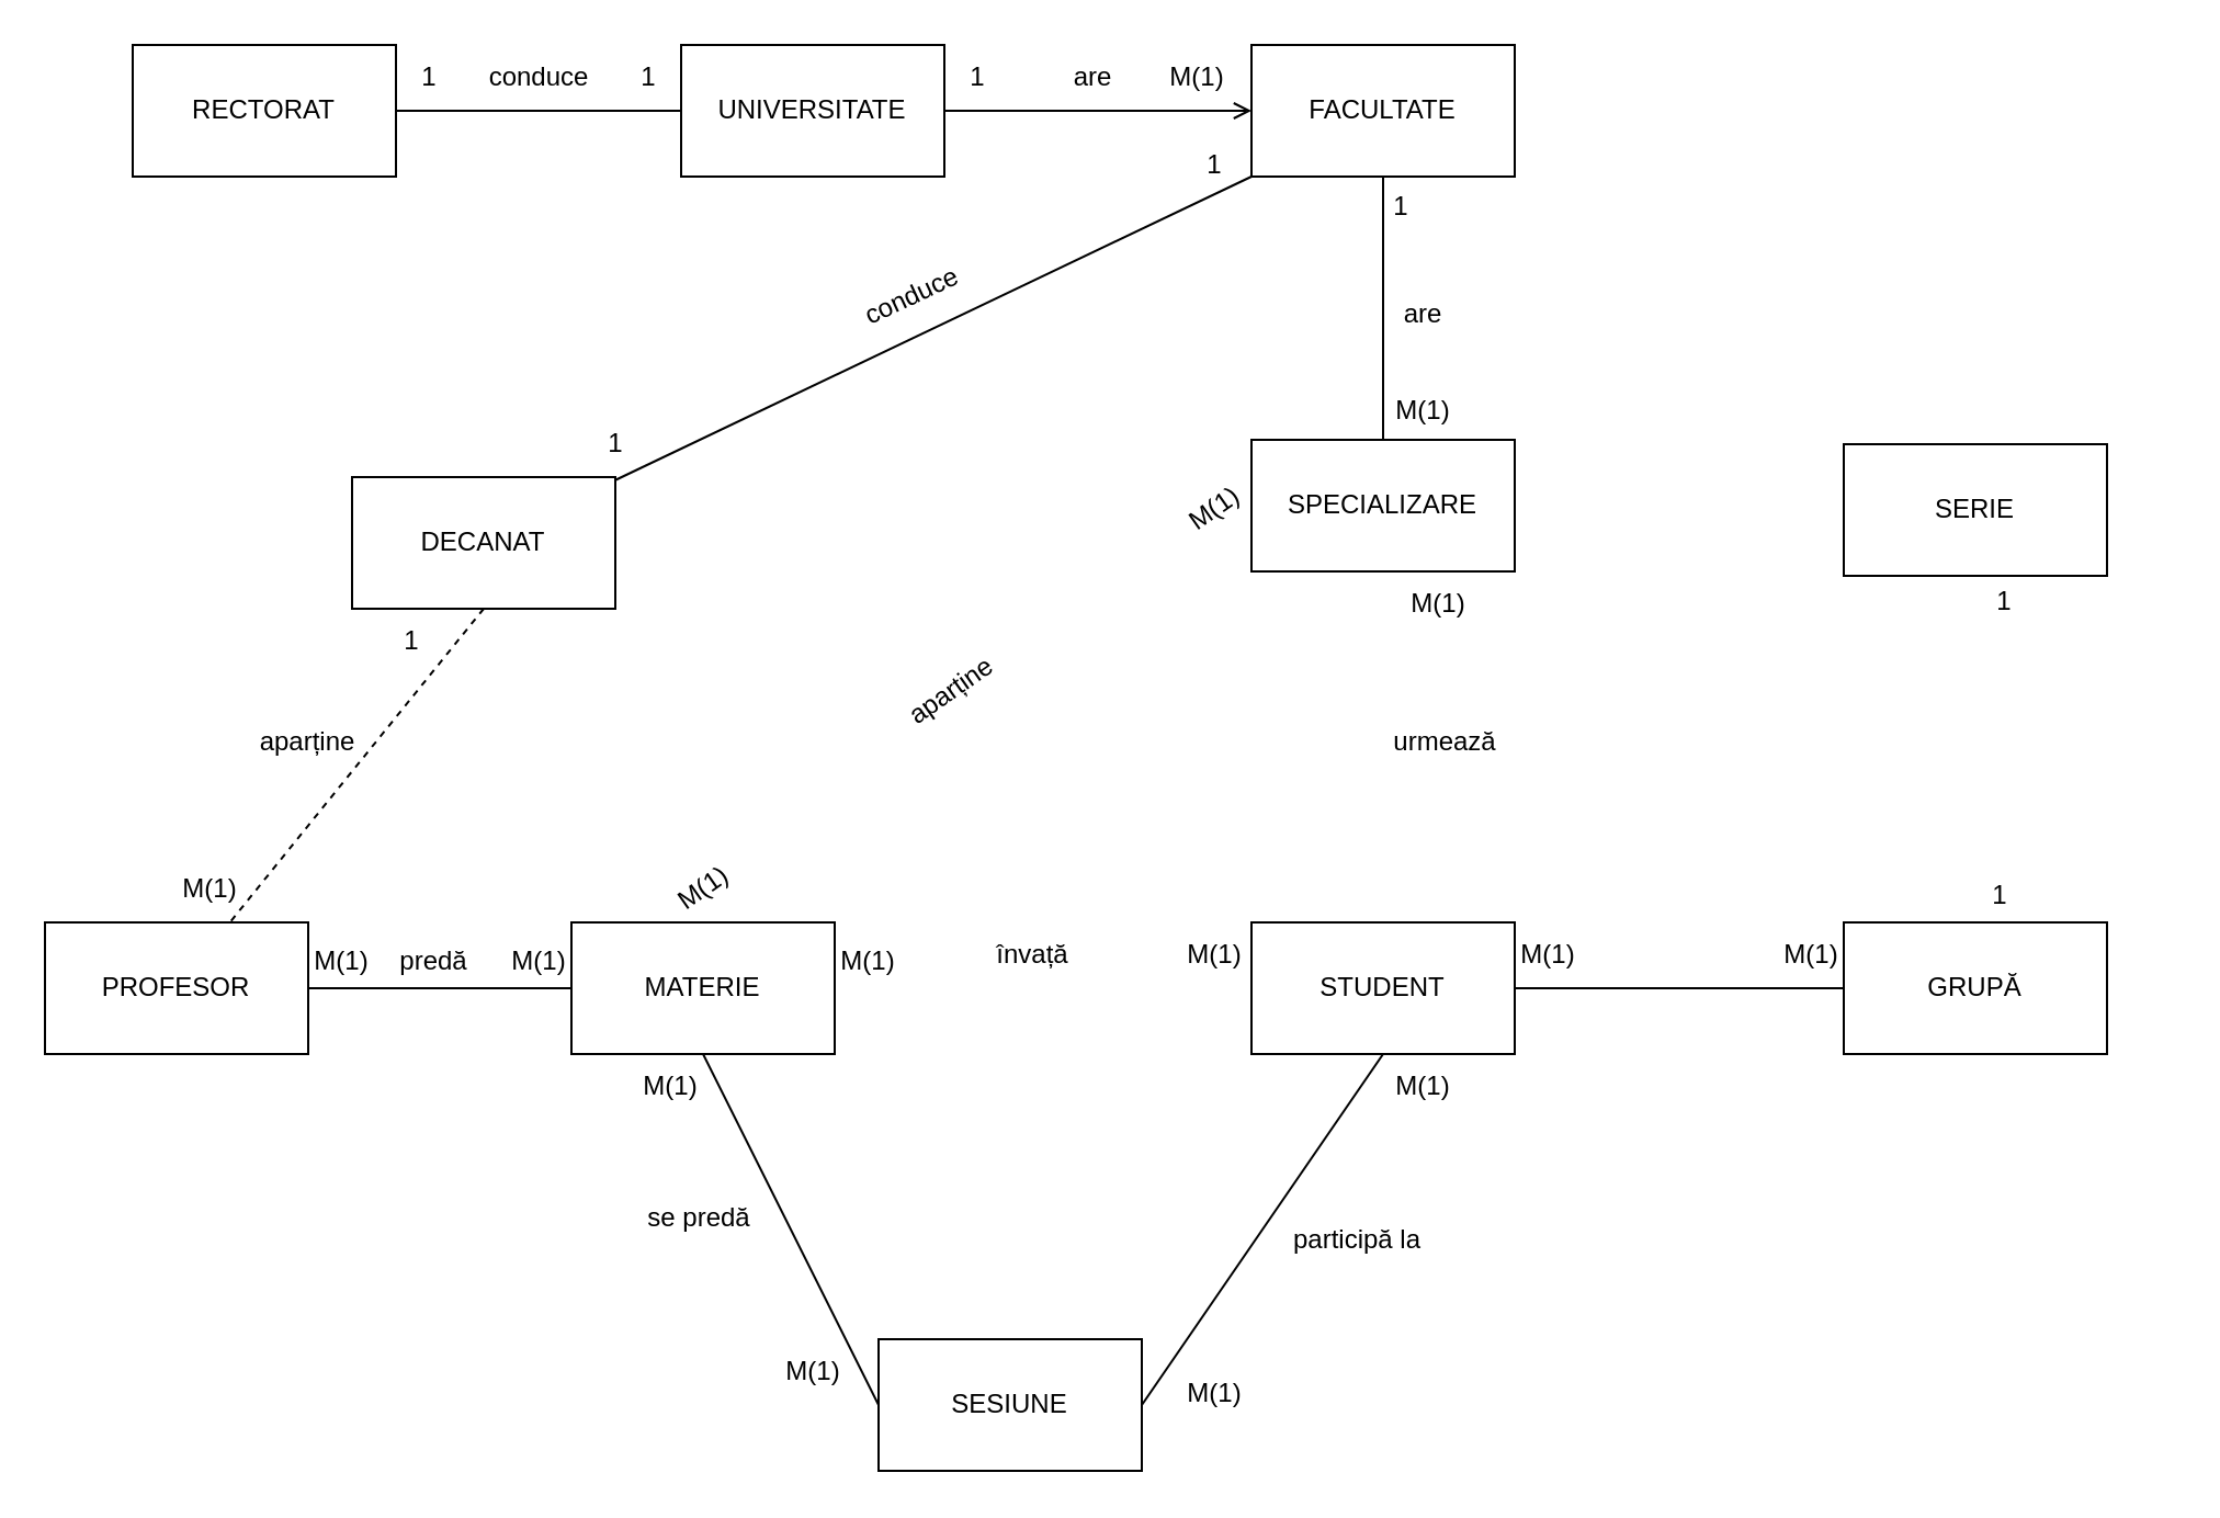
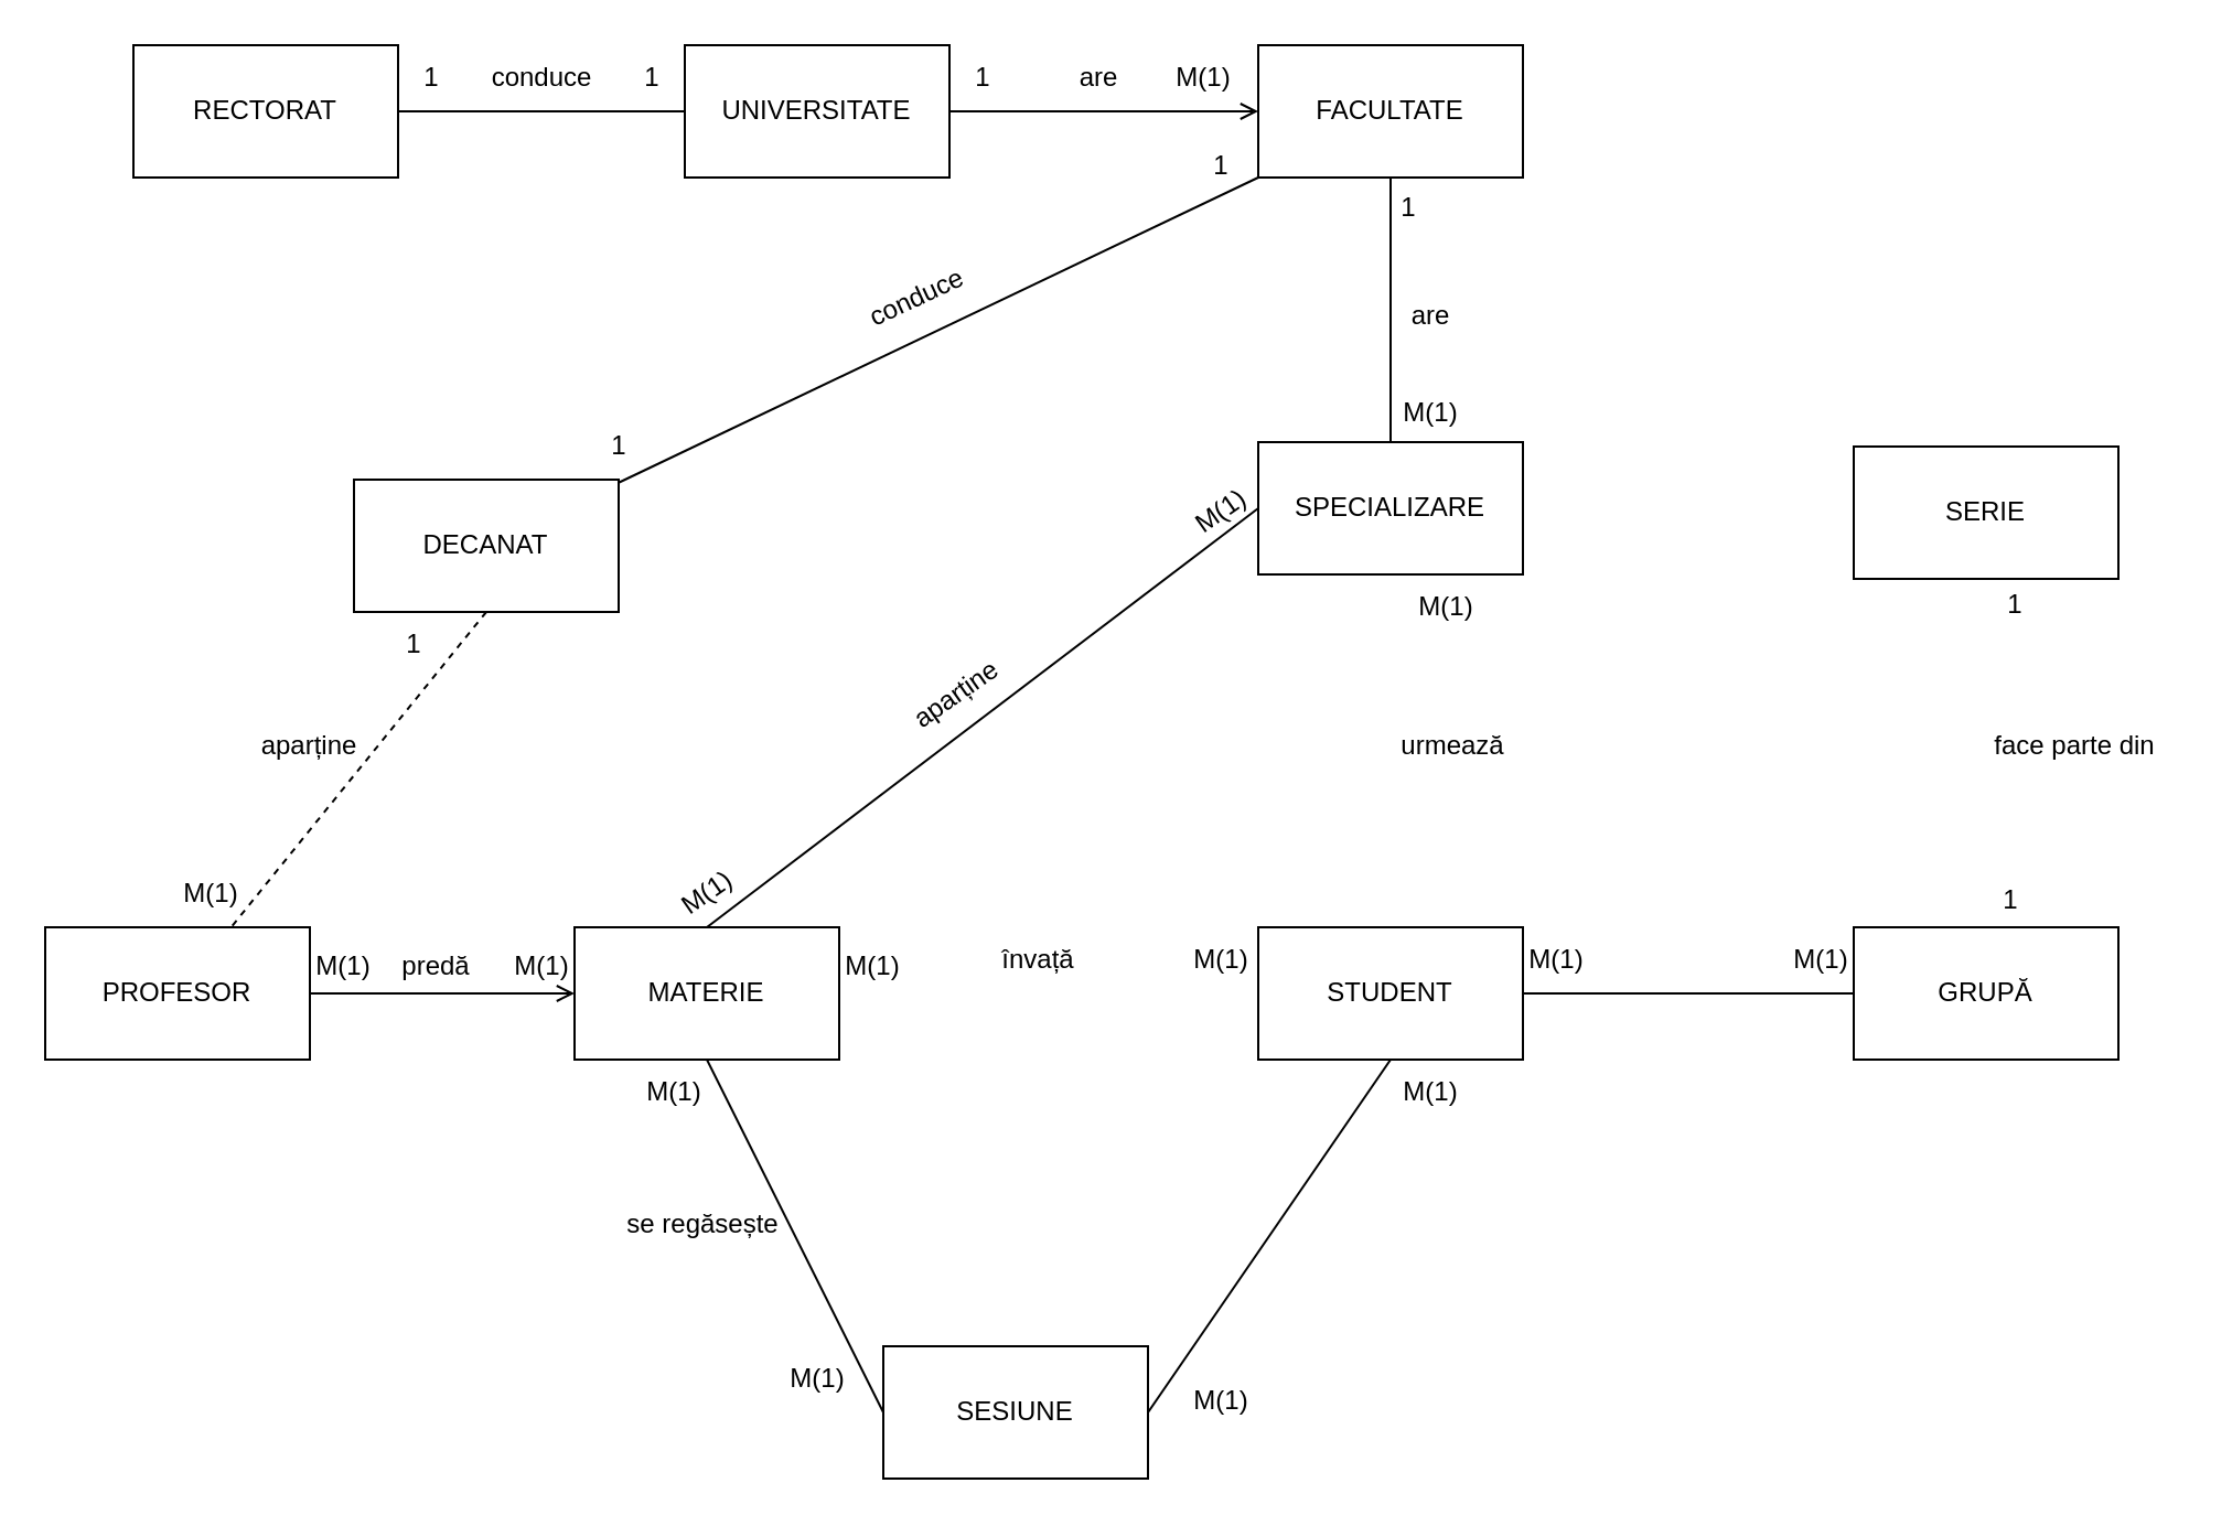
  <mxCell id="0" />
  <mxCell id="1" parent="0" />
  <mxCell id="2" style="edgeStyle=orthogonalEdgeStyle;rounded=0;orthogonalLoop=1;jettySize=auto;html=1;exitX=1;exitY=0.5;exitDx=0;exitDy=0;endArrow=none;endFill=0;" edge="1" parent="1" source="3"><mxGeometry relative="1" as="geometry"><mxPoint x="310" y="50" as="targetPoint" /></mxGeometry></mxCell>
  <mxCell id="3" value="RECTORAT" style="rounded=0;whiteSpace=wrap;html=1;" vertex="1" parent="1"><mxGeometry x="60" y="20" width="120" height="60" as="geometry" /></mxCell>
  <mxCell id="4" style="edgeStyle=orthogonalEdgeStyle;rounded=0;orthogonalLoop=1;jettySize=auto;html=1;exitX=1;exitY=0.5;exitDx=0;exitDy=0;endArrow=open;endFill=0;entryX=0;entryY=0.5;entryDx=0;entryDy=0;" edge="1" parent="1" source="5" target="13"><mxGeometry relative="1" as="geometry"><mxPoint x="640" y="50.103" as="targetPoint" /></mxGeometry></mxCell>
  <mxCell id="5" value="UNIVERSITATE" style="rounded=0;whiteSpace=wrap;html=1;" vertex="1" parent="1"><mxGeometry x="310" y="20" width="120" height="60" as="geometry" /></mxCell>
  <mxCell id="6" value="1" style="text;html=1;align=center;verticalAlign=middle;resizable=0;points=[];autosize=1;strokeColor=none;fillColor=none;" vertex="1" parent="1"><mxGeometry x="180" y="20" width="30" height="30" as="geometry" /></mxCell>
  <mxCell id="7" value="1" style="text;html=1;align=center;verticalAlign=middle;resizable=0;points=[];autosize=1;strokeColor=none;fillColor=none;" vertex="1" parent="1"><mxGeometry x="280" y="20" width="30" height="30" as="geometry" /></mxCell>
  <mxCell id="8" value="conduce&lt;br&gt;" style="text;html=1;align=center;verticalAlign=middle;resizable=0;points=[];autosize=1;strokeColor=none;fillColor=none;" vertex="1" parent="1"><mxGeometry x="210" y="20" width="70" height="30" as="geometry" /></mxCell>
  <mxCell id="9" value="1" style="text;html=1;align=center;verticalAlign=middle;resizable=0;points=[];autosize=1;strokeColor=none;fillColor=none;" vertex="1" parent="1"><mxGeometry x="430" y="20" width="30" height="30" as="geometry" /></mxCell>
  <mxCell id="10" value="M(1)" style="text;html=1;align=center;verticalAlign=middle;resizable=0;points=[];autosize=1;strokeColor=none;fillColor=none;" vertex="1" parent="1"><mxGeometry x="520" y="20" width="50" height="30" as="geometry" /></mxCell>
  <mxCell id="11" value="are" style="text;strokeColor=none;align=center;fillColor=none;html=1;verticalAlign=middle;whiteSpace=wrap;rounded=0;" vertex="1" parent="1"><mxGeometry x="468" y="20" width="60" height="30" as="geometry" /></mxCell>
  <mxCell id="12" style="edgeStyle=orthogonalEdgeStyle;rounded=0;orthogonalLoop=1;jettySize=auto;html=1;exitX=0.5;exitY=1;exitDx=0;exitDy=0;entryX=0.5;entryY=0;entryDx=0;entryDy=0;endArrow=none;endFill=0;" edge="1" parent="1" source="13" target="14"><mxGeometry relative="1" as="geometry" /></mxCell>
  <mxCell id="13" value="FACULTATE" style="rounded=0;whiteSpace=wrap;html=1;" vertex="1" parent="1"><mxGeometry x="570" y="20" width="120" height="60" as="geometry" /></mxCell>
  <mxCell id="14" value="SPECIALIZARE" style="rounded=0;whiteSpace=wrap;html=1;" vertex="1" parent="1"><mxGeometry x="570" y="200" width="120" height="60" as="geometry" /></mxCell>
  <mxCell id="15" value="1" style="text;html=1;align=center;verticalAlign=middle;resizable=0;points=[];autosize=1;strokeColor=none;fillColor=none;" vertex="1" parent="1"><mxGeometry x="623" y="79" width="30" height="30" as="geometry" /></mxCell>
  <mxCell id="16" value="M(1)" style="text;html=1;align=center;verticalAlign=middle;resizable=0;points=[];autosize=1;strokeColor=none;fillColor=none;" vertex="1" parent="1"><mxGeometry x="623" y="172" width="50" height="30" as="geometry" /></mxCell>
  <mxCell id="17" value="are" style="text;html=1;align=center;verticalAlign=middle;resizable=0;points=[];autosize=1;strokeColor=none;fillColor=none;" vertex="1" parent="1"><mxGeometry x="628" y="128" width="40" height="30" as="geometry" /></mxCell>
  <mxCell id="18" value="M(1)" style="text;html=1;align=center;verticalAlign=middle;resizable=0;points=[];autosize=1;strokeColor=none;fillColor=none;" vertex="1" parent="1"><mxGeometry x="630" y="260" width="50" height="30" as="geometry" /></mxCell>
  <mxCell id="19" style="edgeStyle=orthogonalEdgeStyle;rounded=0;orthogonalLoop=1;jettySize=auto;html=1;exitX=1;exitY=0.5;exitDx=0;exitDy=0;entryX=0;entryY=0.5;entryDx=0;entryDy=0;endArrow=none;endFill=0;" edge="1" parent="1" source="21" target="23"><mxGeometry relative="1" as="geometry" /></mxCell>
  <mxCell id="20" style="rounded=0;orthogonalLoop=1;jettySize=auto;html=1;exitX=0.5;exitY=1;exitDx=0;exitDy=0;entryX=1;entryY=0.5;entryDx=0;entryDy=0;endArrow=none;endFill=0;" edge="1" parent="1" source="21" target="39"><mxGeometry relative="1" as="geometry" /></mxCell>
  <mxCell id="21" value="STUDENT" style="rounded=0;whiteSpace=wrap;html=1;" vertex="1" parent="1"><mxGeometry x="570" y="420" width="120" height="60" as="geometry" /></mxCell>
  <mxCell id="22" value="urmează" style="text;html=1;align=center;verticalAlign=middle;resizable=0;points=[];autosize=1;strokeColor=none;fillColor=none;" vertex="1" parent="1"><mxGeometry x="623" y="323" width="70" height="30" as="geometry" /></mxCell>
  <mxCell id="23" value="GRUPĂ" style="rounded=0;whiteSpace=wrap;html=1;" vertex="1" parent="1"><mxGeometry x="840" y="420" width="120" height="60" as="geometry" /></mxCell>
  <mxCell id="24" value="M(1)" style="text;html=1;align=center;verticalAlign=middle;resizable=0;points=[];autosize=1;strokeColor=none;fillColor=none;" vertex="1" parent="1"><mxGeometry x="680" y="420" width="50" height="30" as="geometry" /></mxCell>
  <mxCell id="25" value="M(1)" style="text;html=1;align=center;verticalAlign=middle;resizable=0;points=[];autosize=1;strokeColor=none;fillColor=none;" vertex="1" parent="1"><mxGeometry x="800" y="420" width="50" height="30" as="geometry" /></mxCell>
  <mxCell id="26" value="SERIE" style="rounded=0;whiteSpace=wrap;html=1;" vertex="1" parent="1"><mxGeometry x="840" y="202" width="120" height="60" as="geometry" /></mxCell>
  <mxCell id="27" value="1" style="text;html=1;align=center;verticalAlign=middle;resizable=0;points=[];autosize=1;strokeColor=none;fillColor=none;" vertex="1" parent="1"><mxGeometry x="898" y="259" width="30" height="30" as="geometry" /></mxCell>
  <mxCell id="28" value="1" style="text;html=1;align=center;verticalAlign=middle;resizable=0;points=[];autosize=1;strokeColor=none;fillColor=none;" vertex="1" parent="1"><mxGeometry x="896" y="393" width="30" height="30" as="geometry" /></mxCell>
+ <mxCell id="29" value="face parte din" style="text;html=1;align=center;verticalAlign=middle;resizable=0;points=[];autosize=1;strokeColor=none;fillColor=none;" vertex="1" parent="1"><mxGeometry x="890" y="323" width="100" height="30" as="geometry" /></mxCell>
+ <mxCell id="30" style="rounded=0;orthogonalLoop=1;jettySize=auto;html=1;exitX=0.5;exitY=0;exitDx=0;exitDy=0;entryX=0;entryY=0.5;entryDx=0;entryDy=0;endArrow=none;endFill=0;" edge="1" parent="1" source="32" target="14"><mxGeometry relative="1" as="geometry" /></mxCell>
  <mxCell id="31" style="rounded=0;orthogonalLoop=1;jettySize=auto;html=1;exitX=0.5;exitY=1;exitDx=0;exitDy=0;entryX=0;entryY=0.5;entryDx=0;entryDy=0;endArrow=none;endFill=0;" edge="1" parent="1" source="32" target="39"><mxGeometry relative="1" as="geometry" /></mxCell>
  <mxCell id="32" value="MATERIE" style="rounded=0;whiteSpace=wrap;html=1;" vertex="1" parent="1"><mxGeometry x="260" y="420" width="120" height="60" as="geometry" /></mxCell>
  <mxCell id="33" value="M(1)" style="text;html=1;align=center;verticalAlign=middle;resizable=0;points=[];autosize=1;strokeColor=none;fillColor=none;" vertex="1" parent="1"><mxGeometry x="528" y="420" width="50" height="30" as="geometry" /></mxCell>
  <mxCell id="34" value="M(1)" style="text;html=1;align=center;verticalAlign=middle;resizable=0;points=[];autosize=1;strokeColor=none;fillColor=none;" vertex="1" parent="1"><mxGeometry x="370" y="423" width="50" height="30" as="geometry" /></mxCell>
  <mxCell id="35" value="învață" style="text;html=1;align=center;verticalAlign=middle;resizable=0;points=[];autosize=1;strokeColor=none;fillColor=none;" vertex="1" parent="1"><mxGeometry x="440" y="420" width="60" height="30" as="geometry" /></mxCell>
  <mxCell id="36" value="M(1)" style="text;html=1;align=center;verticalAlign=middle;resizable=0;points=[];autosize=1;strokeColor=none;fillColor=none;rotation=-35;" vertex="1" parent="1"><mxGeometry x="295" y="390" width="50" height="30" as="geometry" /></mxCell>
  <mxCell id="37" value="M(1)" style="text;html=1;align=center;verticalAlign=middle;resizable=0;points=[];autosize=1;strokeColor=none;fillColor=none;rotation=-35;" vertex="1" parent="1"><mxGeometry x="528" y="217" width="50" height="30" as="geometry" /></mxCell>
  <mxCell id="38" value="aparține" style="text;html=1;align=center;verticalAlign=middle;resizable=0;points=[];autosize=1;strokeColor=none;fillColor=none;rotation=-35;" vertex="1" parent="1"><mxGeometry x="398" y="300" width="70" height="30" as="geometry" /></mxCell>
  <mxCell id="39" value="SESIUNE" style="rounded=0;whiteSpace=wrap;html=1;" vertex="1" parent="1"><mxGeometry x="400" y="610" width="120" height="60" as="geometry" /></mxCell>
  <mxCell id="40" value="M(1)" style="text;html=1;align=center;verticalAlign=middle;resizable=0;points=[];autosize=1;strokeColor=none;fillColor=none;" vertex="1" parent="1"><mxGeometry x="528" y="620" width="50" height="30" as="geometry" /></mxCell>
  <mxCell id="41" value="M(1)" style="text;html=1;align=center;verticalAlign=middle;resizable=0;points=[];autosize=1;strokeColor=none;fillColor=none;" vertex="1" parent="1"><mxGeometry x="623" y="480" width="50" height="30" as="geometry" /></mxCell>
- <mxCell id="42" value="participă la" style="text;html=1;align=center;verticalAlign=middle;resizable=0;points=[];autosize=1;strokeColor=none;fillColor=none;" vertex="1" parent="1"><mxGeometry x="578" y="550" width="80" height="30" as="geometry" /></mxCell>
  <mxCell id="43" value="M(1)" style="text;html=1;align=center;verticalAlign=middle;resizable=0;points=[];autosize=1;strokeColor=none;fillColor=none;rotation=0;" vertex="1" parent="1"><mxGeometry x="280" y="480" width="50" height="30" as="geometry" /></mxCell>
  <mxCell id="44" value="M(1)" style="text;html=1;align=center;verticalAlign=middle;resizable=0;points=[];autosize=1;strokeColor=none;fillColor=none;rotation=0;" vertex="1" parent="1"><mxGeometry x="345" y="610" width="50" height="30" as="geometry" /></mxCell>
- <mxCell id="45" style="edgeStyle=orthogonalEdgeStyle;rounded=0;orthogonalLoop=1;jettySize=auto;html=1;entryX=0;entryY=0.5;entryDx=0;entryDy=0;endArrow=none;endFill=0;" edge="1" parent="1" source="46" target="32"><mxGeometry relative="1" as="geometry" /></mxCell>
+ <mxCell id="45" style="edgeStyle=orthogonalEdgeStyle;rounded=0;orthogonalLoop=1;jettySize=auto;html=1;entryX=0;entryY=0.5;entryDx=0;entryDy=0;endArrow=open;endFill=0;" edge="1" parent="1" source="46" target="32"><mxGeometry relative="1" as="geometry" /></mxCell>
  <mxCell id="46" value="PROFESOR" style="rounded=0;whiteSpace=wrap;html=1;" vertex="1" parent="1"><mxGeometry x="20" y="420" width="120" height="60" as="geometry" /></mxCell>
  <mxCell id="47" value="M(1)" style="text;html=1;align=center;verticalAlign=middle;resizable=0;points=[];autosize=1;strokeColor=none;fillColor=none;" vertex="1" parent="1"><mxGeometry x="220" y="423" width="50" height="30" as="geometry" /></mxCell>
  <mxCell id="48" value="M(1)" style="text;html=1;align=center;verticalAlign=middle;resizable=0;points=[];autosize=1;strokeColor=none;fillColor=none;" vertex="1" parent="1"><mxGeometry x="130" y="423" width="50" height="30" as="geometry" /></mxCell>
  <mxCell id="49" value="predă" style="text;html=1;align=center;verticalAlign=middle;resizable=0;points=[];autosize=1;strokeColor=none;fillColor=none;" vertex="1" parent="1"><mxGeometry x="172" y="423" width="50" height="30" as="geometry" /></mxCell>
  <mxCell id="50" style="rounded=0;orthogonalLoop=1;jettySize=auto;html=1;exitX=0.5;exitY=1;exitDx=0;exitDy=0;endArrow=none;endFill=0;dashed=1;" edge="1" parent="1" source="52" target="46"><mxGeometry relative="1" as="geometry" /></mxCell>
  <mxCell id="51" style="rounded=0;orthogonalLoop=1;jettySize=auto;html=1;entryX=0;entryY=1;entryDx=0;entryDy=0;endArrow=none;endFill=0;" edge="1" parent="1" source="52" target="13"><mxGeometry relative="1" as="geometry" /></mxCell>
  <mxCell id="52" value="DECANAT" style="rounded=0;whiteSpace=wrap;html=1;" vertex="1" parent="1"><mxGeometry x="160" y="217" width="120" height="60" as="geometry" /></mxCell>
  <mxCell id="53" value="M(1)" style="text;html=1;align=center;verticalAlign=middle;resizable=0;points=[];autosize=1;strokeColor=none;fillColor=none;" vertex="1" parent="1"><mxGeometry x="70" y="390" width="50" height="30" as="geometry" /></mxCell>
  <mxCell id="54" value="1" style="text;html=1;align=center;verticalAlign=middle;resizable=0;points=[];autosize=1;strokeColor=none;fillColor=none;" vertex="1" parent="1"><mxGeometry x="172" y="277" width="30" height="30" as="geometry" /></mxCell>
  <mxCell id="55" value="aparține" style="text;strokeColor=none;align=center;fillColor=none;html=1;verticalAlign=middle;whiteSpace=wrap;rounded=0;" vertex="1" parent="1"><mxGeometry x="110" y="323" width="60" height="30" as="geometry" /></mxCell>
- <mxCell id="56" value="se predă" style="text;html=1;align=center;verticalAlign=middle;resizable=0;points=[];autosize=1;strokeColor=none;fillColor=none;" vertex="1" parent="1"><mxGeometry x="273" y="540" width="90" height="30" as="geometry" /></mxCell>
+ <mxCell id="56" value="se regăsește" style="text;html=1;align=center;verticalAlign=middle;resizable=0;points=[];autosize=1;strokeColor=none;fillColor=none;" vertex="1" parent="1"><mxGeometry x="273" y="540" width="90" height="30" as="geometry" /></mxCell>
  <mxCell id="57" value="1" style="text;html=1;align=center;verticalAlign=middle;resizable=0;points=[];autosize=1;strokeColor=none;fillColor=none;" vertex="1" parent="1"><mxGeometry x="265" y="187" width="30" height="30" as="geometry" /></mxCell>
  <mxCell id="58" value="1" style="text;html=1;align=center;verticalAlign=middle;resizable=0;points=[];autosize=1;strokeColor=none;fillColor=none;" vertex="1" parent="1"><mxGeometry x="538" y="60" width="30" height="30" as="geometry" /></mxCell>
  <mxCell id="59" value="conduce&lt;br&gt;" style="text;html=1;align=center;verticalAlign=middle;resizable=0;points=[];autosize=1;strokeColor=none;fillColor=none;rotation=-25;" vertex="1" parent="1"><mxGeometry x="380" y="120" width="70" height="30" as="geometry" /></mxCell>
